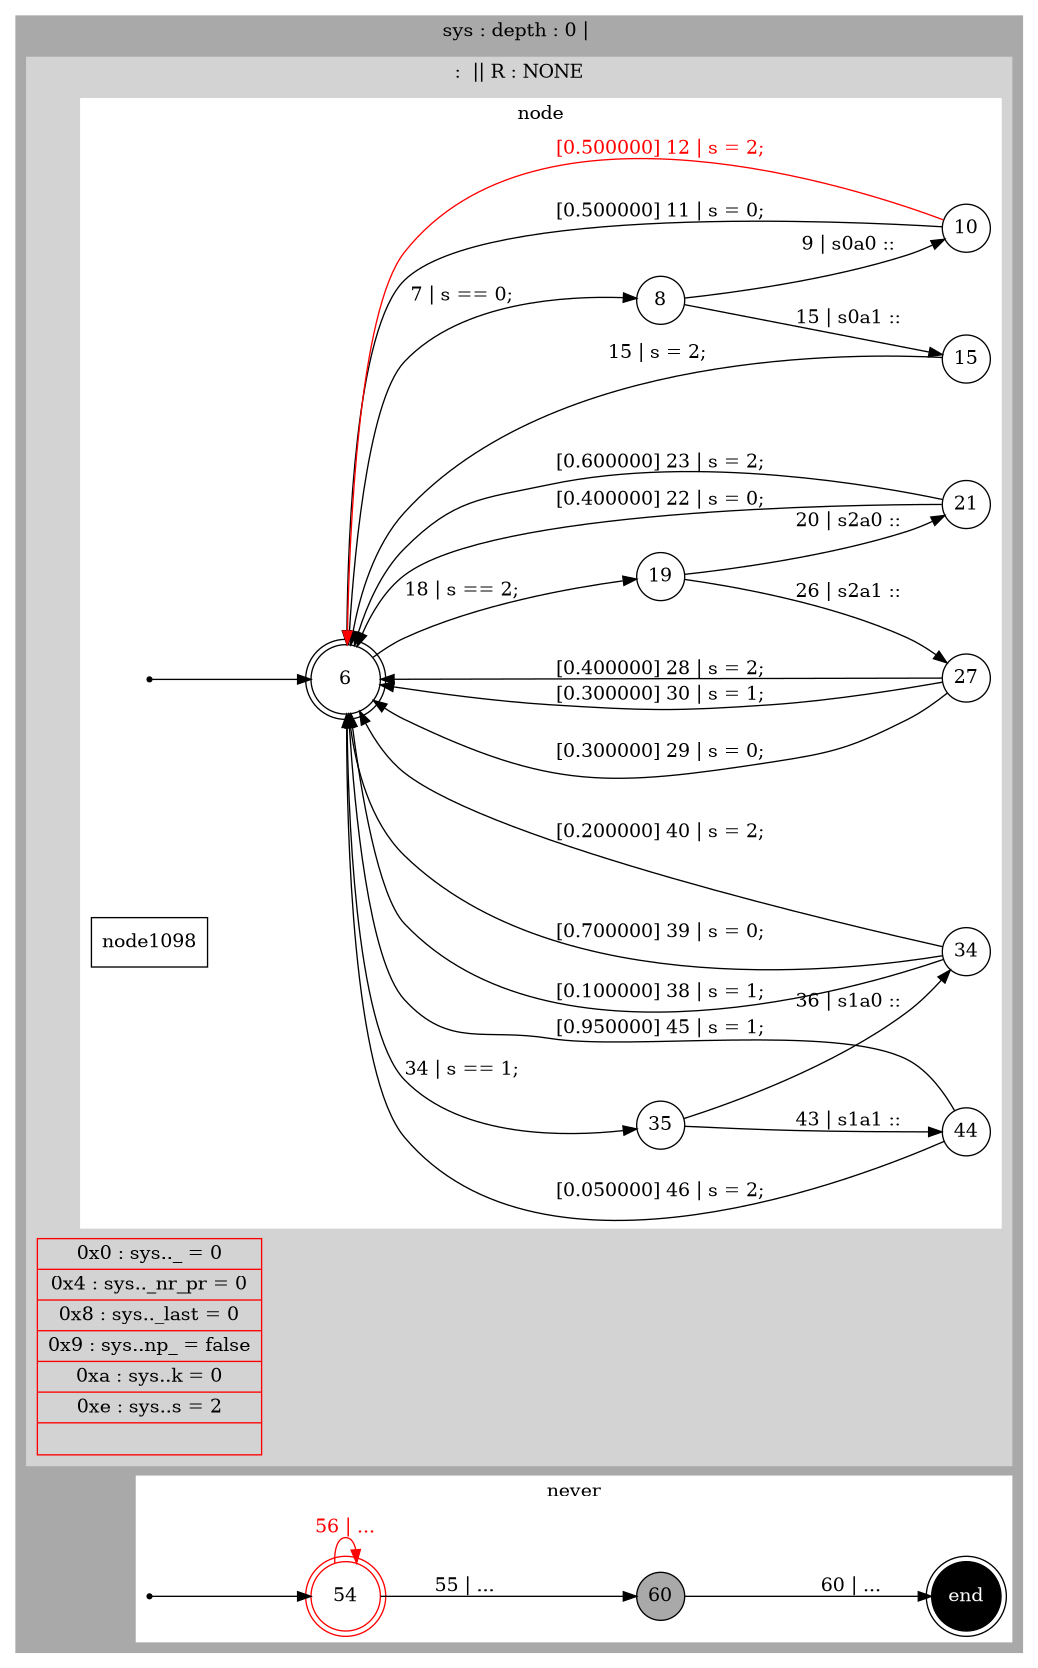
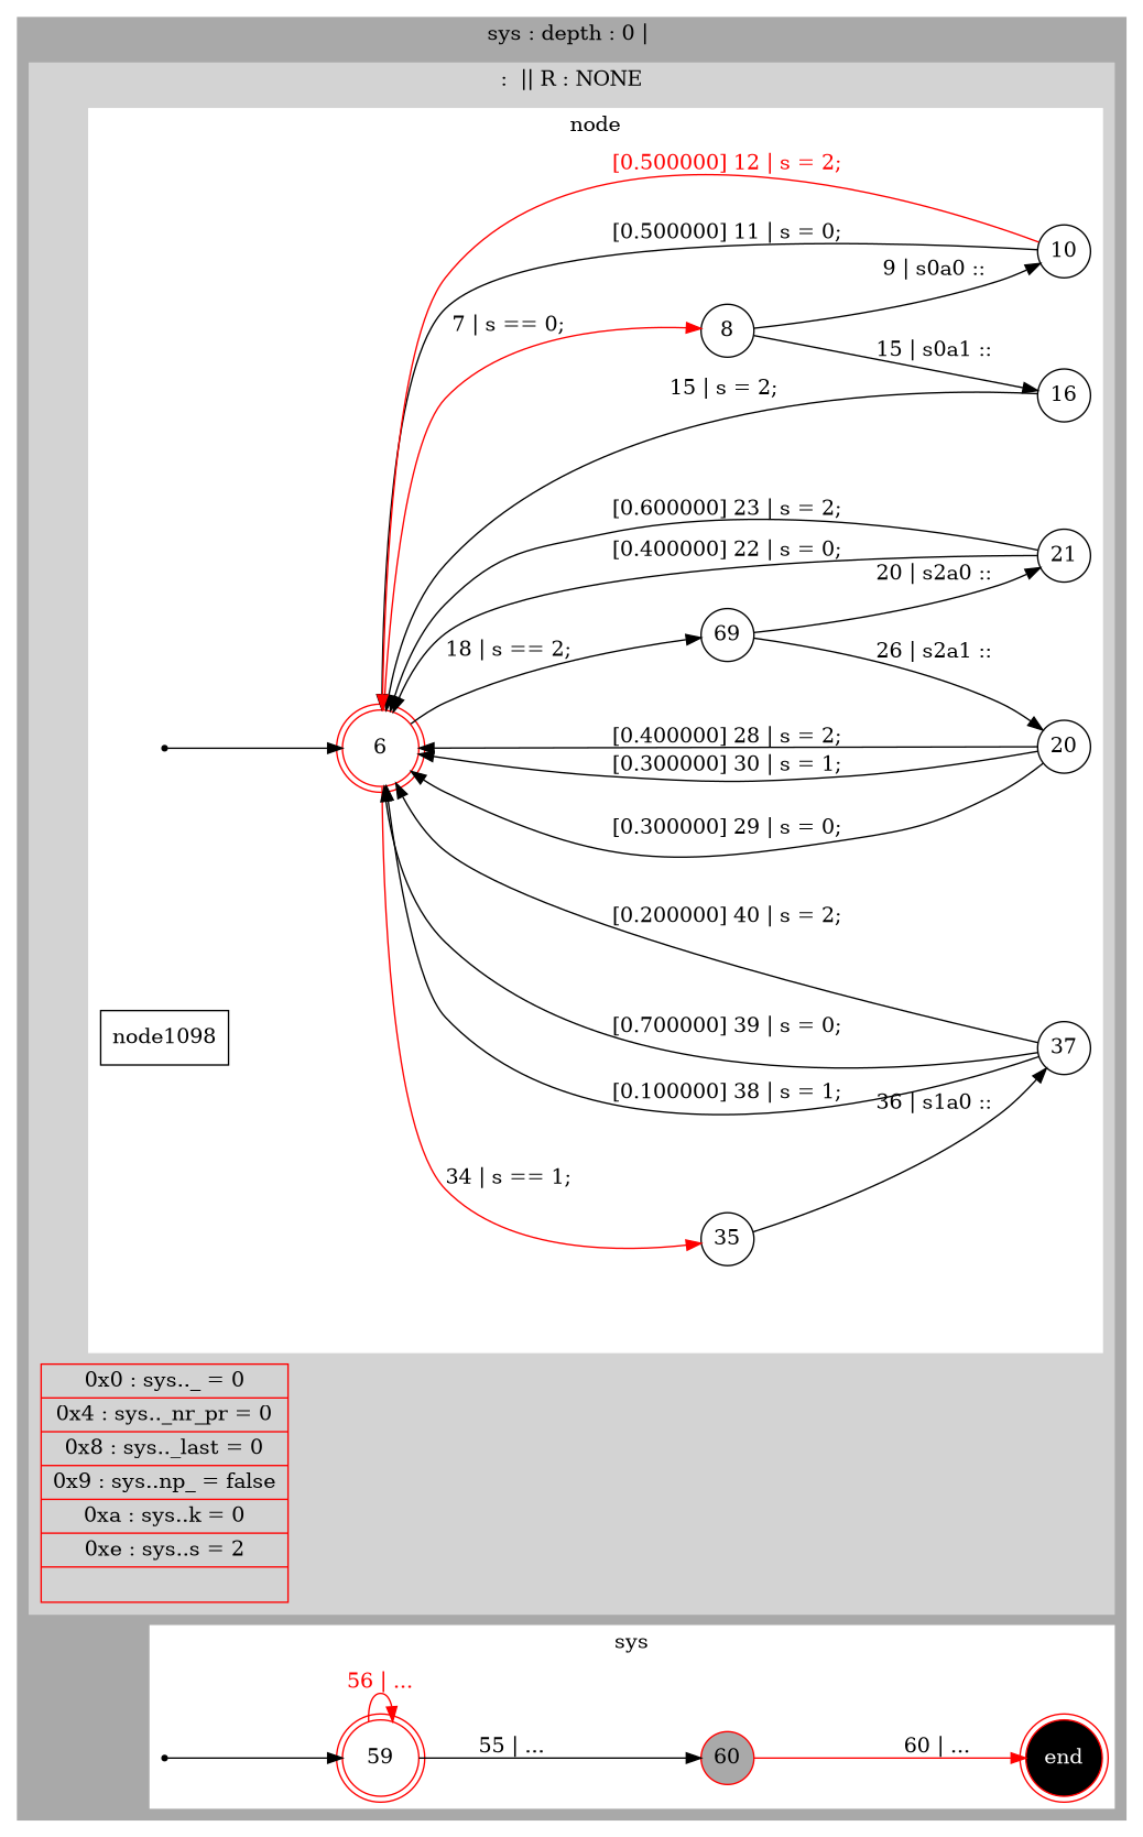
  digraph {
    rankdir=LR
    node [fixedsize=true shape=circle]
-   n1 [color=black label=6 shape=doublecircle]
+   n1 [color=red label=6 shape=doublecircle]
    n2 [label=35]
-   n3 [label=19]
+   n3 [label=69]
    n4 [label=8]
    s93824994284762 [shape=point fixedsize=""]
    node1098 [shape=record fixedsize=""]
-   n7 [label=44]
-   n8 [label=34]
-   n9 [label=27]
+   n8 [label=37]
+   n9 [label=20]
    n10 [label=21]
-   n11 [label=15]
+   n11 [label=16]
    n12 [label=10]
    n13 [color=red label="0x0   :   sys.._                  = 0\n | 0x4   :   sys.._nr_pr             = 0\n | 0x8   :   sys.._last              = 0\n | 0x9   :   sys..np_                = false\n | 0xa   :   sys..k                  = 0\n | 0xe   :   sys..s                  = 2\n | " shape=record fixedsize=""]
-   n14 [color=red label=54 shape=doublecircle]
-   n15 [fillcolor=darkgrey label=60 style=filled]
+   n14 [color=red label=59 shape=doublecircle]
+   n15 [fillcolor=darkgrey label=60 style=filled color=red]
    s93824994322384 [shape=point fixedsize=""]
-   n17 [fillcolor=black fontcolor=white label=end shape=doublecircle style=filled]
+   n17 [fillcolor=black fontcolor=white label=end shape=doublecircle style=filled color=red]
    subgraph cluster_1 {
      color=darkgrey
      label=" sys : depth : 0 |  "
      style=filled
      subgraph cluster_2 {
        color=lightgrey
        label="  :  || R : NONE  "
        style=filled
        n13
        subgraph cluster_3 {
          color=white
          label="node"
          style=filled
          n1
          n2
          n3
          n4
          s93824994284762
          node1098
-         n7
          n8
          n9
          n10
          n11
          n12
        }
      }
      subgraph cluster_4 {
        color=white
-       label=" never "
+       label=" sys "
        style=filled
        n14
        n15
        s93824994322384
        n17
      }
    }
-   n1 -> n2 [label="34 | s == 1; "]
+   n1 -> n2 [label="34 | s == 1; " color=red]
    n1 -> n3 [label="18 | s == 2; "]
-   n1 -> n4 [label="7 | s == 0; "]
-   n2 -> n7 [label="43 | s1a1 :: "]
+   n1 -> n4 [label="7 | s == 0; " color=red]
    n2 -> n8 [label="36 | s1a0 :: "]
    n3 -> n9 [label="26 | s2a1 :: "]
    n3 -> n10 [label="20 | s2a0 :: "]
    n4 -> n11 [label="15 | s0a1 :: "]
    n4 -> n12 [label="9 | s0a0 :: "]
    s93824994284762 -> n1
-   n7 -> n1 [label=" [0.950000] 45 | s = 1; "]
-   n7 -> n1 [label=" [0.050000] 46 | s = 2; "]
    n8 -> n1 [label=" [0.100000] 38 | s = 1; "]
    n8 -> n1 [label=" [0.700000] 39 | s = 0; "]
    n8 -> n1 [label=" [0.200000] 40 | s = 2; "]
    n9 -> n1 [label=" [0.400000] 28 | s = 2; "]
    n9 -> n1 [label=" [0.300000] 29 | s = 0; "]
    n9 -> n1 [label=" [0.300000] 30 | s = 1; "]
    n10 -> n1 [label=" [0.400000] 22 | s = 0; "]
    n10 -> n1 [label=" [0.600000] 23 | s = 2; "]
    n11 -> n1 [label="15 | s = 2; "]
    n12 -> n1 [label=" [0.500000] 11 | s = 0; "]
    n12 -> n1 [color=red fontcolor=red label=" [0.500000] 12 | s = 2; "]
    n14 -> n14 [color=red fontcolor=red label="56 | ..."]
    n14 -> n15 [label="55 | ..."]
-   n15 -> n17 [label="60 | ..."]
+   n15 -> n17 [label="60 | ..." color=red]
    s93824994322384 -> n14
  }
